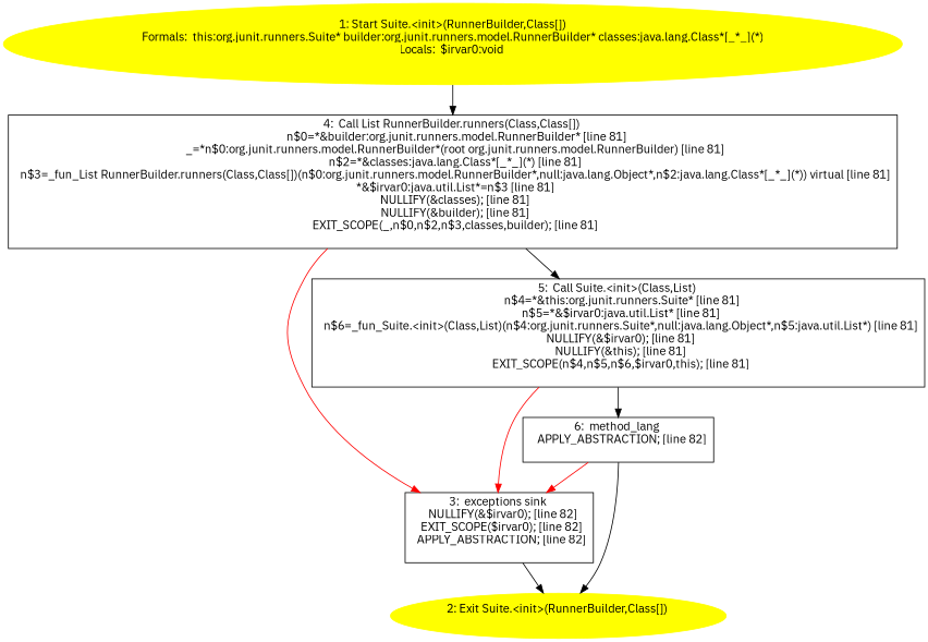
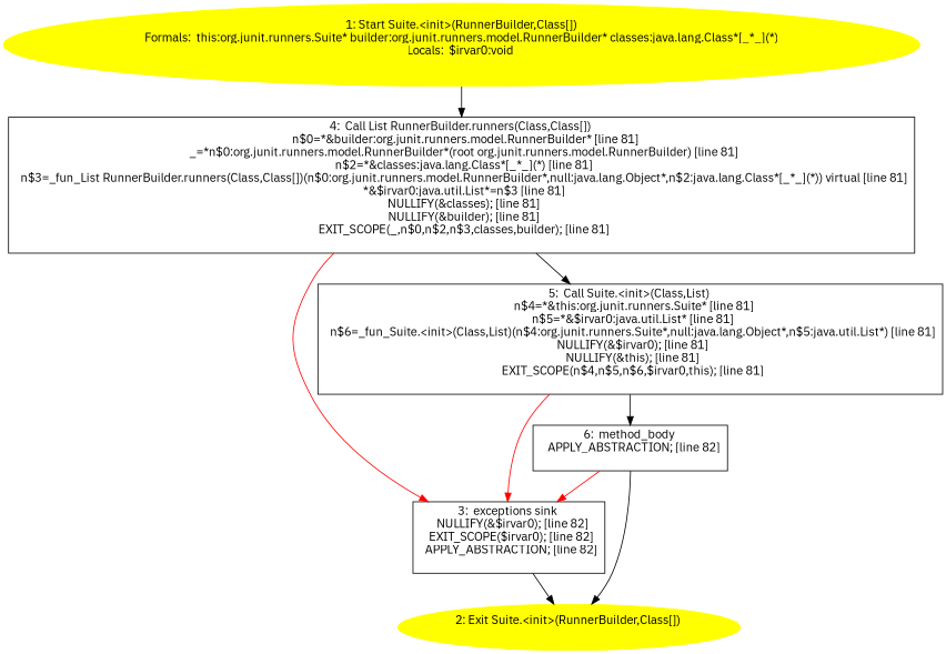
  digraph {
    fontname="IBM Plex Sans"
    node [fontname="IBM Plex Sans" shape=box]
    edge [fontname="IBM Plex Sans"]
    n1 [color=yellow label="1: Start Suite.<init>(RunnerBuilder,Class[])\nFormals:  this:org.junit.runners.Suite* builder:org.junit.runners.model.RunnerBuilder* classes:java.lang.Class*[_*_](*)\nLocals:  $irvar0:void \n  " style=filled shape=""]
    n2 [label="4:  Call List RunnerBuilder.runners(Class,Class[]) \n   n$0=*&builder:org.junit.runners.model.RunnerBuilder* [line 81]\n  _=*n$0:org.junit.runners.model.RunnerBuilder*(root org.junit.runners.model.RunnerBuilder) [line 81]\n  n$2=*&classes:java.lang.Class*[_*_](*) [line 81]\n  n$3=_fun_List RunnerBuilder.runners(Class,Class[])(n$0:org.junit.runners.model.RunnerBuilder*,null:java.lang.Object*,n$2:java.lang.Class*[_*_](*)) virtual [line 81]\n  *&$irvar0:java.util.List*=n$3 [line 81]\n  NULLIFY(&classes); [line 81]\n  NULLIFY(&builder); [line 81]\n  EXIT_SCOPE(_,n$0,n$2,n$3,classes,builder); [line 81]\n "]
    n3 [label="3:  exceptions sink \n   NULLIFY(&$irvar0); [line 82]\n  EXIT_SCOPE($irvar0); [line 82]\n  APPLY_ABSTRACTION; [line 82]\n "]
    n4 [label="5:  Call Suite.<init>(Class,List) \n   n$4=*&this:org.junit.runners.Suite* [line 81]\n  n$5=*&$irvar0:java.util.List* [line 81]\n  n$6=_fun_Suite.<init>(Class,List)(n$4:org.junit.runners.Suite*,null:java.lang.Object*,n$5:java.util.List*) [line 81]\n  NULLIFY(&$irvar0); [line 81]\n  NULLIFY(&this); [line 81]\n  EXIT_SCOPE(n$4,n$5,n$6,$irvar0,this); [line 81]\n "]
    n5 [color=yellow label="2: Exit Suite.<init>(RunnerBuilder,Class[]) \n  " style=filled shape=""]
-   n6 [label="6:  method_lang \n   APPLY_ABSTRACTION; [line 82]\n "]
+   n6 [label="6:  method_body \n   APPLY_ABSTRACTION; [line 82]\n "]
    n1 -> n2
    n2 -> n3 [color=red]
    n2 -> n4
    n3 -> n5
    n4 -> n3 [color=red]
    n4 -> n6
    n6 -> n3 [color=red]
    n6 -> n5
  }
